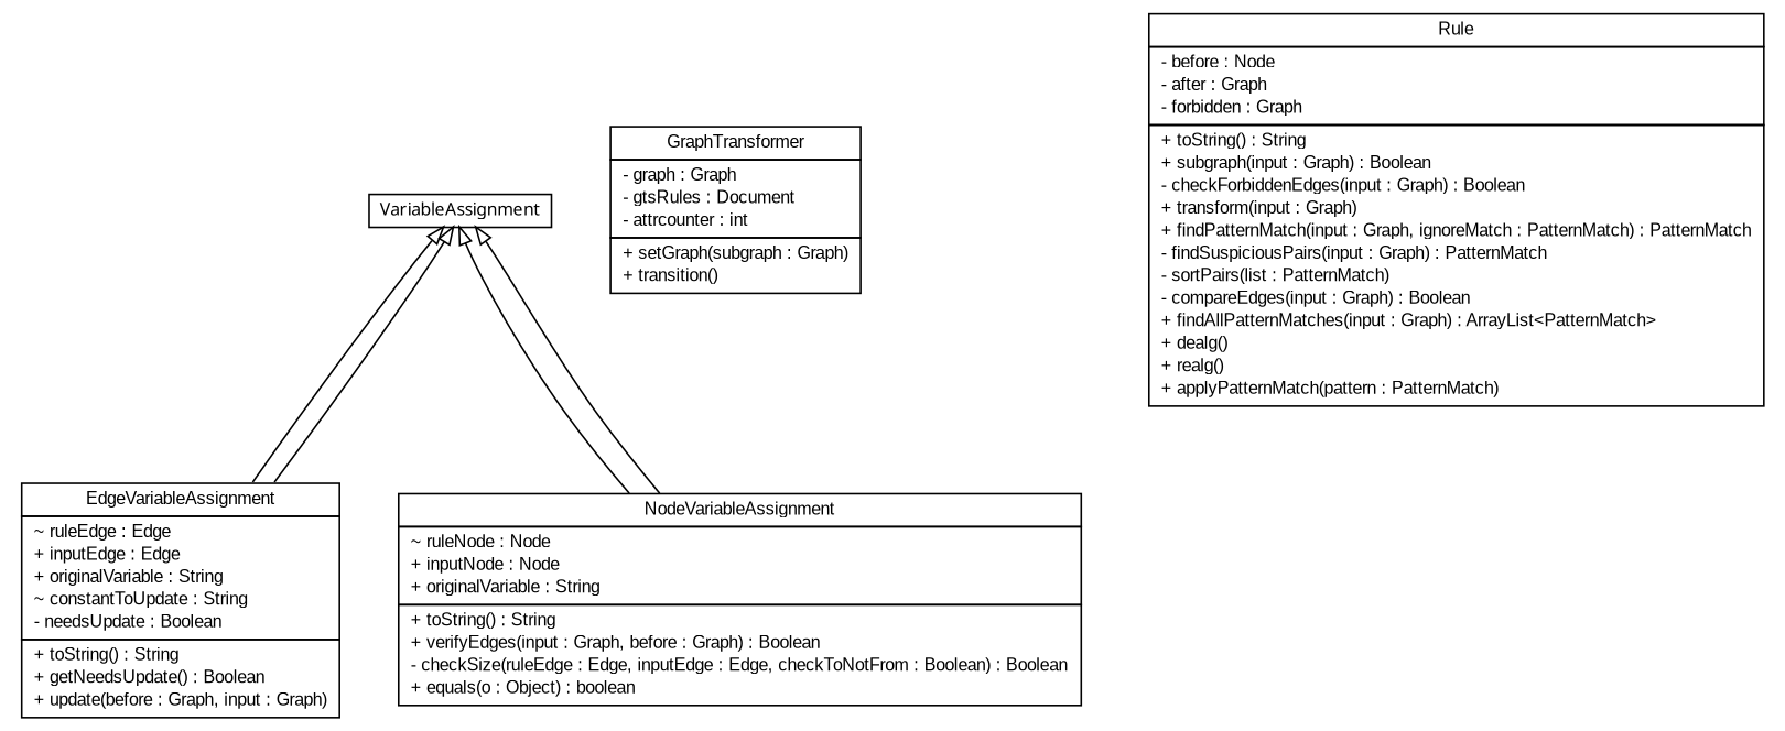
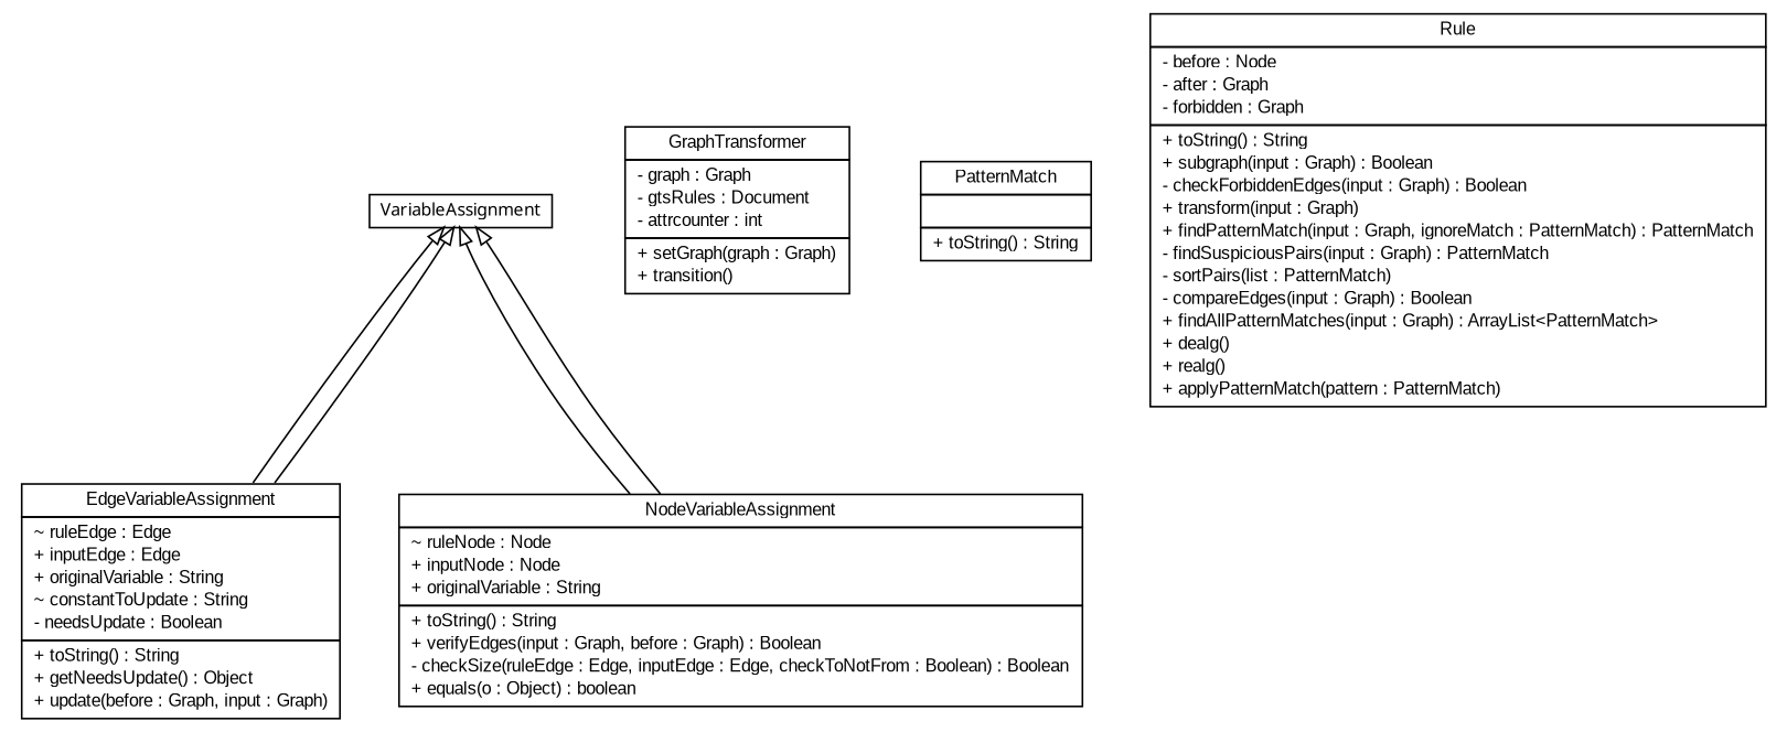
  digraph {
    nodesep=0.25
    ranksep=0.5
    node [fontcolor=black fontname=arial fontsize=10.0 shape=plaintext]
    edge [arrowtail=empty dir=back fontname=arial fontsize=10 headport=p labelfontname=arial labelfontsize=10 tailport=p]
-   n1 [label=<<table title="model.graphTransformer.EdgeVariableAssignment" border="0" cellborder="1" cellspacing="0" cellpadding="2" port="p" href="./EdgeVariableAssignment.html"> 		<tr><td><table border="0" cellspacing="0" cellpadding="1"> <tr><td align="center" balign="center"> EdgeVariableAssignment </td></tr> 		</table></td></tr> 		<tr><td><table border="0" cellspacing="0" cellpadding="1"> <tr><td align="left" balign="left"> ~ ruleEdge : Edge </td></tr> <tr><td align="left" balign="left"> + inputEdge : Edge </td></tr> <tr><td align="left" balign="left"> + originalVariable : String </td></tr> <tr><td align="left" balign="left"> ~ constantToUpdate : String </td></tr> <tr><td align="left" balign="left"> - needsUpdate : Boolean </td></tr> 		</table></td></tr> 		<tr><td><table border="0" cellspacing="0" cellpadding="1"> <tr><td align="left" balign="left"> + toString() : String </td></tr> <tr><td align="left" balign="left"> + getNeedsUpdate() : Boolean </td></tr> <tr><td align="left" balign="left"> + update(before : Graph, input : Graph) </td></tr> 		</table></td></tr> 		</table>>]
-   n2 [label=<<table title="model.graphTransformer.GraphTransformer" border="0" cellborder="1" cellspacing="0" cellpadding="2" port="p" href="./GraphTransformer.html"> 		<tr><td><table border="0" cellspacing="0" cellpadding="1"> <tr><td align="center" balign="center"> GraphTransformer </td></tr> 		</table></td></tr> 		<tr><td><table border="0" cellspacing="0" cellpadding="1"> <tr><td align="left" balign="left"> - graph : Graph </td></tr> <tr><td align="left" balign="left"> - gtsRules : Document </td></tr> <tr><td align="left" balign="left"> - attrcounter : int </td></tr> 		</table></td></tr> 		<tr><td><table border="0" cellspacing="0" cellpadding="1"> <tr><td align="left" balign="left"> + setGraph(subgraph : Graph) </td></tr> <tr><td align="left" balign="left"> + transition() </td></tr> 		</table></td></tr> 		</table>>]
+   n1 [label=<<table title="model.graphTransformer.EdgeVariableAssignment" border="0" cellborder="1" cellspacing="0" cellpadding="2" port="p" href="./EdgeVariableAssignment.html"> 		<tr><td><table border="0" cellspacing="0" cellpadding="1"> <tr><td align="center" balign="center"> EdgeVariableAssignment </td></tr> 		</table></td></tr> 		<tr><td><table border="0" cellspacing="0" cellpadding="1"> <tr><td align="left" balign="left"> ~ ruleEdge : Edge </td></tr> <tr><td align="left" balign="left"> + inputEdge : Edge </td></tr> <tr><td align="left" balign="left"> + originalVariable : String </td></tr> <tr><td align="left" balign="left"> ~ constantToUpdate : String </td></tr> <tr><td align="left" balign="left"> - needsUpdate : Boolean </td></tr> 		</table></td></tr> 		<tr><td><table border="0" cellspacing="0" cellpadding="1"> <tr><td align="left" balign="left"> + toString() : String </td></tr> <tr><td align="left" balign="left"> + getNeedsUpdate() : Object </td></tr> <tr><td align="left" balign="left"> + update(before : Graph, input : Graph) </td></tr> 		</table></td></tr> 		</table>>]
+   n2 [label=<<table title="model.graphTransformer.GraphTransformer" border="0" cellborder="1" cellspacing="0" cellpadding="2" port="p" href="./GraphTransformer.html"> 		<tr><td><table border="0" cellspacing="0" cellpadding="1"> <tr><td align="center" balign="center"> GraphTransformer </td></tr> 		</table></td></tr> 		<tr><td><table border="0" cellspacing="0" cellpadding="1"> <tr><td align="left" balign="left"> - graph : Graph </td></tr> <tr><td align="left" balign="left"> - gtsRules : Document </td></tr> <tr><td align="left" balign="left"> - attrcounter : int </td></tr> 		</table></td></tr> 		<tr><td><table border="0" cellspacing="0" cellpadding="1"> <tr><td align="left" balign="left"> + setGraph(graph : Graph) </td></tr> <tr><td align="left" balign="left"> + transition() </td></tr> 		</table></td></tr> 		</table>>]
    n3 [label=<<table title="model.graphTransformer.NodeVariableAssignment" border="0" cellborder="1" cellspacing="0" cellpadding="2" port="p" href="./NodeVariableAssignment.html"> 		<tr><td><table border="0" cellspacing="0" cellpadding="1"> <tr><td align="center" balign="center"> NodeVariableAssignment </td></tr> 		</table></td></tr> 		<tr><td><table border="0" cellspacing="0" cellpadding="1"> <tr><td align="left" balign="left"> ~ ruleNode : Node </td></tr> <tr><td align="left" balign="left"> + inputNode : Node </td></tr> <tr><td align="left" balign="left"> + originalVariable : String </td></tr> 		</table></td></tr> 		<tr><td><table border="0" cellspacing="0" cellpadding="1"> <tr><td align="left" balign="left"> + toString() : String </td></tr> <tr><td align="left" balign="left"> + verifyEdges(input : Graph, before : Graph) : Boolean </td></tr> <tr><td align="left" balign="left"> - checkSize(ruleEdge : Edge, inputEdge : Edge, checkToNotFrom : Boolean) : Boolean </td></tr> <tr><td align="left" balign="left"> + equals(o : Object) : boolean </td></tr> 		</table></td></tr> 		</table>>]
+   n4 [label=<<table title="model.graphTransformer.PatternMatch" border="0" cellborder="1" cellspacing="0" cellpadding="2" port="p" href="./PatternMatch.html"> 		<tr><td><table border="0" cellspacing="0" cellpadding="1"> <tr><td align="center" balign="center"> PatternMatch </td></tr> 		</table></td></tr> 		<tr><td><table border="0" cellspacing="0" cellpadding="1"> <tr><td align="left" balign="left">  </td></tr> 		</table></td></tr> 		<tr><td><table border="0" cellspacing="0" cellpadding="1"> <tr><td align="left" balign="left"> + toString() : String </td></tr> 		</table></td></tr> 		</table>>]
    n5 [label=<<table title="model.graphTransformer.Rule" border="0" cellborder="1" cellspacing="0" cellpadding="2" port="p" href="./Rule.html"> 		<tr><td><table border="0" cellspacing="0" cellpadding="1"> <tr><td align="center" balign="center"> Rule </td></tr> 		</table></td></tr> 		<tr><td><table border="0" cellspacing="0" cellpadding="1"> <tr><td align="left" balign="left"> - before : Node </td></tr> <tr><td align="left" balign="left"> - after : Graph </td></tr> <tr><td align="left" balign="left"> - forbidden : Graph </td></tr> 		</table></td></tr> 		<tr><td><table border="0" cellspacing="0" cellpadding="1"> <tr><td align="left" balign="left"> + toString() : String </td></tr> <tr><td align="left" balign="left"> + subgraph(input : Graph) : Boolean </td></tr> <tr><td align="left" balign="left"> - checkForbiddenEdges(input : Graph) : Boolean </td></tr> <tr><td align="left" balign="left"> + transform(input : Graph) </td></tr> <tr><td align="left" balign="left"> + findPatternMatch(input : Graph, ignoreMatch : PatternMatch) : PatternMatch </td></tr> <tr><td align="left" balign="left"> - findSuspiciousPairs(input : Graph) : PatternMatch </td></tr> <tr><td align="left" balign="left"> - sortPairs(list : PatternMatch) </td></tr> <tr><td align="left" balign="left"> - compareEdges(input : Graph) : Boolean </td></tr> <tr><td align="left" balign="left"> + findAllPatternMatches(input : Graph) : ArrayList&lt;PatternMatch&gt; </td></tr> <tr><td align="left" balign="left"> + dealg() </td></tr> <tr><td align="left" balign="left"> + realg() </td></tr> <tr><td align="left" balign="left"> + applyPatternMatch(pattern : PatternMatch) </td></tr> 		</table></td></tr> 		</table>>]
    n6 [label=<<table title="model.graphTransformer.VariableAssignment" border="0" cellborder="1" cellspacing="0" cellpadding="2" port="p" href="./VariableAssignment.html"> 		<tr><td><table border="0" cellspacing="0" cellpadding="1"> <tr><td align="center" balign="center"><font face="ariali"> VariableAssignment </font></td></tr> 		</table></td></tr> 		</table>>]
    n6 -> n1
    n6 -> n1
    n6 -> n3
    n6 -> n3
  }
